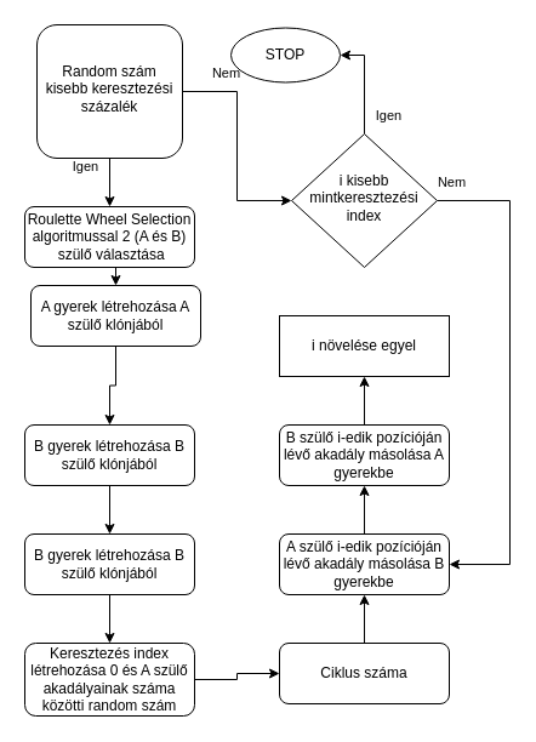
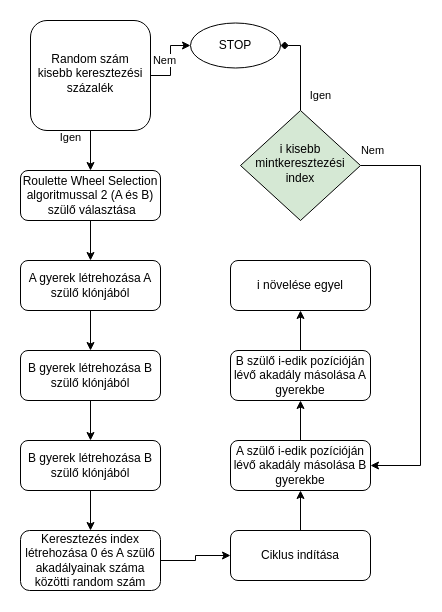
  <mxCell id="0" />
  <mxCell id="1" parent="0" />
  <mxCell id="2" style="edgeStyle=orthogonalEdgeStyle;rounded=0;orthogonalLoop=1;jettySize=auto;html=1;exitX=0.5;exitY=1;exitDx=0;exitDy=0;entryX=0.5;entryY=0;entryDx=0;entryDy=0;" parent="1" source="3" target="8" edge="1"><mxGeometry relative="1" as="geometry" /></mxCell>
  <mxCell id="3" value="Roulette Wheel Selection algoritmussal 2 (A és B)&lt;br&gt;&amp;nbsp;szülő választása" style="rounded=1;whiteSpace=wrap;html=1;fontSize=12;glass=0;strokeWidth=1;shadow=0;" parent="1" vertex="1"><mxGeometry y="170" width="140" height="50" as="geometry" x="20" /></mxCell>
  <mxCell id="4" value="Igen" style="edgeStyle=orthogonalEdgeStyle;rounded=0;orthogonalLoop=1;jettySize=auto;html=1;exitX=0.5;exitY=1;exitDx=0;exitDy=0;entryX=0.5;entryY=0;entryDx=0;entryDy=0;" parent="1" source="6" target="3" edge="1"><mxGeometry x="-0.667" y="-20" relative="1" as="geometry"><mxPoint as="offset" /></mxGeometry></mxCell>
- <mxCell id="5" value="Nem" style="edgeStyle=orthogonalEdgeStyle;rounded=0;orthogonalLoop=1;jettySize=auto;html=1;exitX=1;exitY=0.5;exitDx=0;exitDy=0;" parent="1" source="6" target="24" edge="1"><mxGeometry x="-0.6" y="15" relative="1" as="geometry"><mxPoint x="200" y="75" as="targetPoint" /><mxPoint as="offset" /></mxGeometry></mxCell>
+ <mxCell id="5" value="Nem" style="edgeStyle=orthogonalEdgeStyle;rounded=0;orthogonalLoop=1;jettySize=auto;html=1;exitX=1;exitY=0.5;exitDx=0;exitDy=0;entryX=0;entryY=0.5;entryDx=0;entryDy=0;" parent="1" source="6" target="13" edge="1"><mxGeometry x="-0.6" y="15" relative="1" as="geometry"><mxPoint x="200" y="75" as="targetPoint" /><mxPoint as="offset" /></mxGeometry></mxCell>
  <mxCell id="6" value="Random szám kisebb keresztezési százalék" style="whiteSpace=wrap;html=1;shadow=0;fontFamily=Helvetica;fontSize=12;align=center;strokeWidth=1;spacing=6;spacingTop=-4;rounded=1;" parent="1" vertex="1"><mxGeometry x="30" y="20" width="120" height="110" as="geometry" /></mxCell>
  <mxCell id="7" style="edgeStyle=orthogonalEdgeStyle;rounded=0;orthogonalLoop=1;jettySize=auto;html=1;exitX=0.5;exitY=1;exitDx=0;exitDy=0;entryX=0.5;entryY=0;entryDx=0;entryDy=0;" parent="1" source="8" target="10" edge="1"><mxGeometry relative="1" as="geometry" /></mxCell>
- <mxCell id="8" value="A gyerek létrehozása A szülő klónjából" style="rounded=1;whiteSpace=wrap;html=1;fontSize=12;glass=0;strokeWidth=1;shadow=0;" parent="1" vertex="1"><mxGeometry x="25" y="235" width="140" height="50" as="geometry" /></mxCell>
+ <mxCell id="8" value="A gyerek létrehozása A szülő klónjából" style="rounded=1;whiteSpace=wrap;html=1;fontSize=12;glass=0;strokeWidth=1;shadow=0;" parent="1" vertex="1"><mxGeometry y="260" width="140" height="50" as="geometry" x="20" /></mxCell>
  <mxCell id="9" style="edgeStyle=orthogonalEdgeStyle;rounded=0;orthogonalLoop=1;jettySize=auto;html=1;exitX=0.5;exitY=1;exitDx=0;exitDy=0;entryX=0.5;entryY=0;entryDx=0;entryDy=0;" parent="1" source="10" target="12" edge="1"><mxGeometry relative="1" as="geometry" /></mxCell>
  <mxCell id="10" value="B gyerek létrehozása B szülő klónjából" style="rounded=1;whiteSpace=wrap;html=1;fontSize=12;glass=0;strokeWidth=1;shadow=0;" parent="1" vertex="1"><mxGeometry y="350" width="140" height="50" as="geometry" x="20" /></mxCell>
  <mxCell id="11" style="edgeStyle=orthogonalEdgeStyle;rounded=0;orthogonalLoop=1;jettySize=auto;html=1;exitX=0.5;exitY=1;exitDx=0;exitDy=0;entryX=0.5;entryY=0;entryDx=0;entryDy=0;" parent="1" source="12" target="15" edge="1"><mxGeometry relative="1" as="geometry" /></mxCell>
  <mxCell id="12" value="B gyerek létrehozása B szülő klónjából" style="rounded=1;whiteSpace=wrap;html=1;fontSize=12;glass=0;strokeWidth=1;shadow=0;" parent="1" vertex="1"><mxGeometry y="440" width="140" height="50" as="geometry" x="20" /></mxCell>
  <mxCell id="13" value="STOP" style="ellipse;whiteSpace=wrap;html=1;" parent="1" vertex="1"><mxGeometry x="190" y="22.5" width="90" height="45" as="geometry" /></mxCell>
  <mxCell id="14" style="edgeStyle=orthogonalEdgeStyle;rounded=0;orthogonalLoop=1;jettySize=auto;html=1;exitX=1;exitY=0.5;exitDx=0;exitDy=0;" parent="1" source="15" target="17" edge="1"><mxGeometry relative="1" as="geometry" /></mxCell>
  <mxCell id="15" value="Keresztezés index létrehozása 0 és A szülő akadályainak száma közötti random szám" style="rounded=1;whiteSpace=wrap;html=1;fontSize=12;glass=0;strokeWidth=1;shadow=0;" parent="1" vertex="1"><mxGeometry y="530" width="140" height="60" as="geometry" x="20" /></mxCell>
  <mxCell id="16" style="edgeStyle=orthogonalEdgeStyle;rounded=0;orthogonalLoop=1;jettySize=auto;html=1;exitX=0.5;exitY=0;exitDx=0;exitDy=0;entryX=0.5;entryY=1;entryDx=0;entryDy=0;" parent="1" source="17" target="19" edge="1"><mxGeometry relative="1" as="geometry" /></mxCell>
- <mxCell id="17" value="Ciklus száma" style="rounded=1;whiteSpace=wrap;html=1;fontSize=12;glass=0;strokeWidth=1;shadow=0;" parent="1" vertex="1"><mxGeometry x="230" y="530" width="140" height="50" as="geometry" /></mxCell>
+ <mxCell id="17" value="Ciklus indítása" style="rounded=1;whiteSpace=wrap;html=1;fontSize=12;glass=0;strokeWidth=1;shadow=0;" parent="1" vertex="1"><mxGeometry x="230" y="530" width="140" height="50" as="geometry" /></mxCell>
  <mxCell id="18" value="" style="edgeStyle=orthogonalEdgeStyle;rounded=0;orthogonalLoop=1;jettySize=auto;html=1;" parent="1" source="19" target="21" edge="1"><mxGeometry relative="1" as="geometry" /></mxCell>
  <mxCell id="19" value="A szülő i-edik pozícióján lévő akadály másolása B gyerekbe" style="rounded=1;whiteSpace=wrap;html=1;fontSize=12;glass=0;strokeWidth=1;shadow=0;" parent="1" vertex="1"><mxGeometry x="230" y="440" width="140" height="50" as="geometry" /></mxCell>
  <mxCell id="20" value="" style="edgeStyle=orthogonalEdgeStyle;rounded=0;orthogonalLoop=1;jettySize=auto;html=1;" parent="1" source="21" target="25" edge="1"><mxGeometry relative="1" as="geometry" /></mxCell>
  <mxCell id="21" value="B szülő i-edik pozícióján lévő akadály másolása A gyerekbe" style="rounded=1;whiteSpace=wrap;html=1;fontSize=12;glass=0;strokeWidth=1;shadow=0;" parent="1" vertex="1"><mxGeometry x="230" y="350" width="140" height="50" as="geometry" /></mxCell>
- <mxCell id="22" value="Igen" style="edgeStyle=orthogonalEdgeStyle;rounded=0;orthogonalLoop=1;jettySize=auto;html=1;exitX=0.5;exitY=0;exitDx=0;exitDy=0;entryX=1;entryY=0.5;entryDx=0;entryDy=0;" parent="1" source="24" target="13" edge="1"><mxGeometry x="-0.636" y="-20" relative="1" as="geometry"><mxPoint as="offset" /></mxGeometry></mxCell>
+ <mxCell id="22" value="Igen" style="edgeStyle=orthogonalEdgeStyle;rounded=0;orthogonalLoop=1;jettySize=auto;html=1;exitX=0.5;exitY=0;exitDx=0;exitDy=0;entryX=1;entryY=0.5;entryDx=0;entryDy=0;endArrow=diamond;" parent="1" source="24" target="13" edge="1"><mxGeometry x="-0.636" y="-20" relative="1" as="geometry"><mxPoint as="offset" /></mxGeometry></mxCell>
  <mxCell id="23" value="Nem" style="edgeStyle=orthogonalEdgeStyle;rounded=0;orthogonalLoop=1;jettySize=auto;html=1;exitX=1;exitY=0.5;exitDx=0;exitDy=0;entryX=1;entryY=0.5;entryDx=0;entryDy=0;" parent="1" source="24" target="19" edge="1"><mxGeometry x="-0.943" y="15" relative="1" as="geometry"><Array as="points"><mxPoint x="420" y="165" /><mxPoint x="420" y="465" /></Array><mxPoint as="offset" /></mxGeometry></mxCell>
- <mxCell id="24" value="i kisebb mintkeresztezési index" style="rhombus;whiteSpace=wrap;html=1;shadow=0;fontFamily=Helvetica;fontSize=12;align=center;strokeWidth=1;spacing=6;spacingTop=-4;" parent="1" vertex="1"><mxGeometry x="240" y="110" width="120" height="110" as="geometry" /></mxCell>
- <mxCell id="25" value="i növelése egyel" style="whiteSpace=wrap;html=1;fontSize=12;glass=0;strokeWidth=1;shadow=0;rounded=0;" parent="1" vertex="1"><mxGeometry x="230" y="260" width="140" height="50" as="geometry" /></mxCell>
+ <mxCell id="24" value="i kisebb mintkeresztezési index" style="rhombus;whiteSpace=wrap;html=1;shadow=0;fontFamily=Helvetica;fontSize=12;align=center;strokeWidth=1;spacing=6;spacingTop=-4;fillColor=#d5e8d4;" parent="1" vertex="1"><mxGeometry x="240" y="110" width="120" height="110" as="geometry" /></mxCell>
+ <mxCell id="25" value="i növelése egyel" style="rounded=1;whiteSpace=wrap;html=1;fontSize=12;glass=0;strokeWidth=1;shadow=0;" parent="1" vertex="1"><mxGeometry x="230" y="260" width="140" height="50" as="geometry" /></mxCell>
